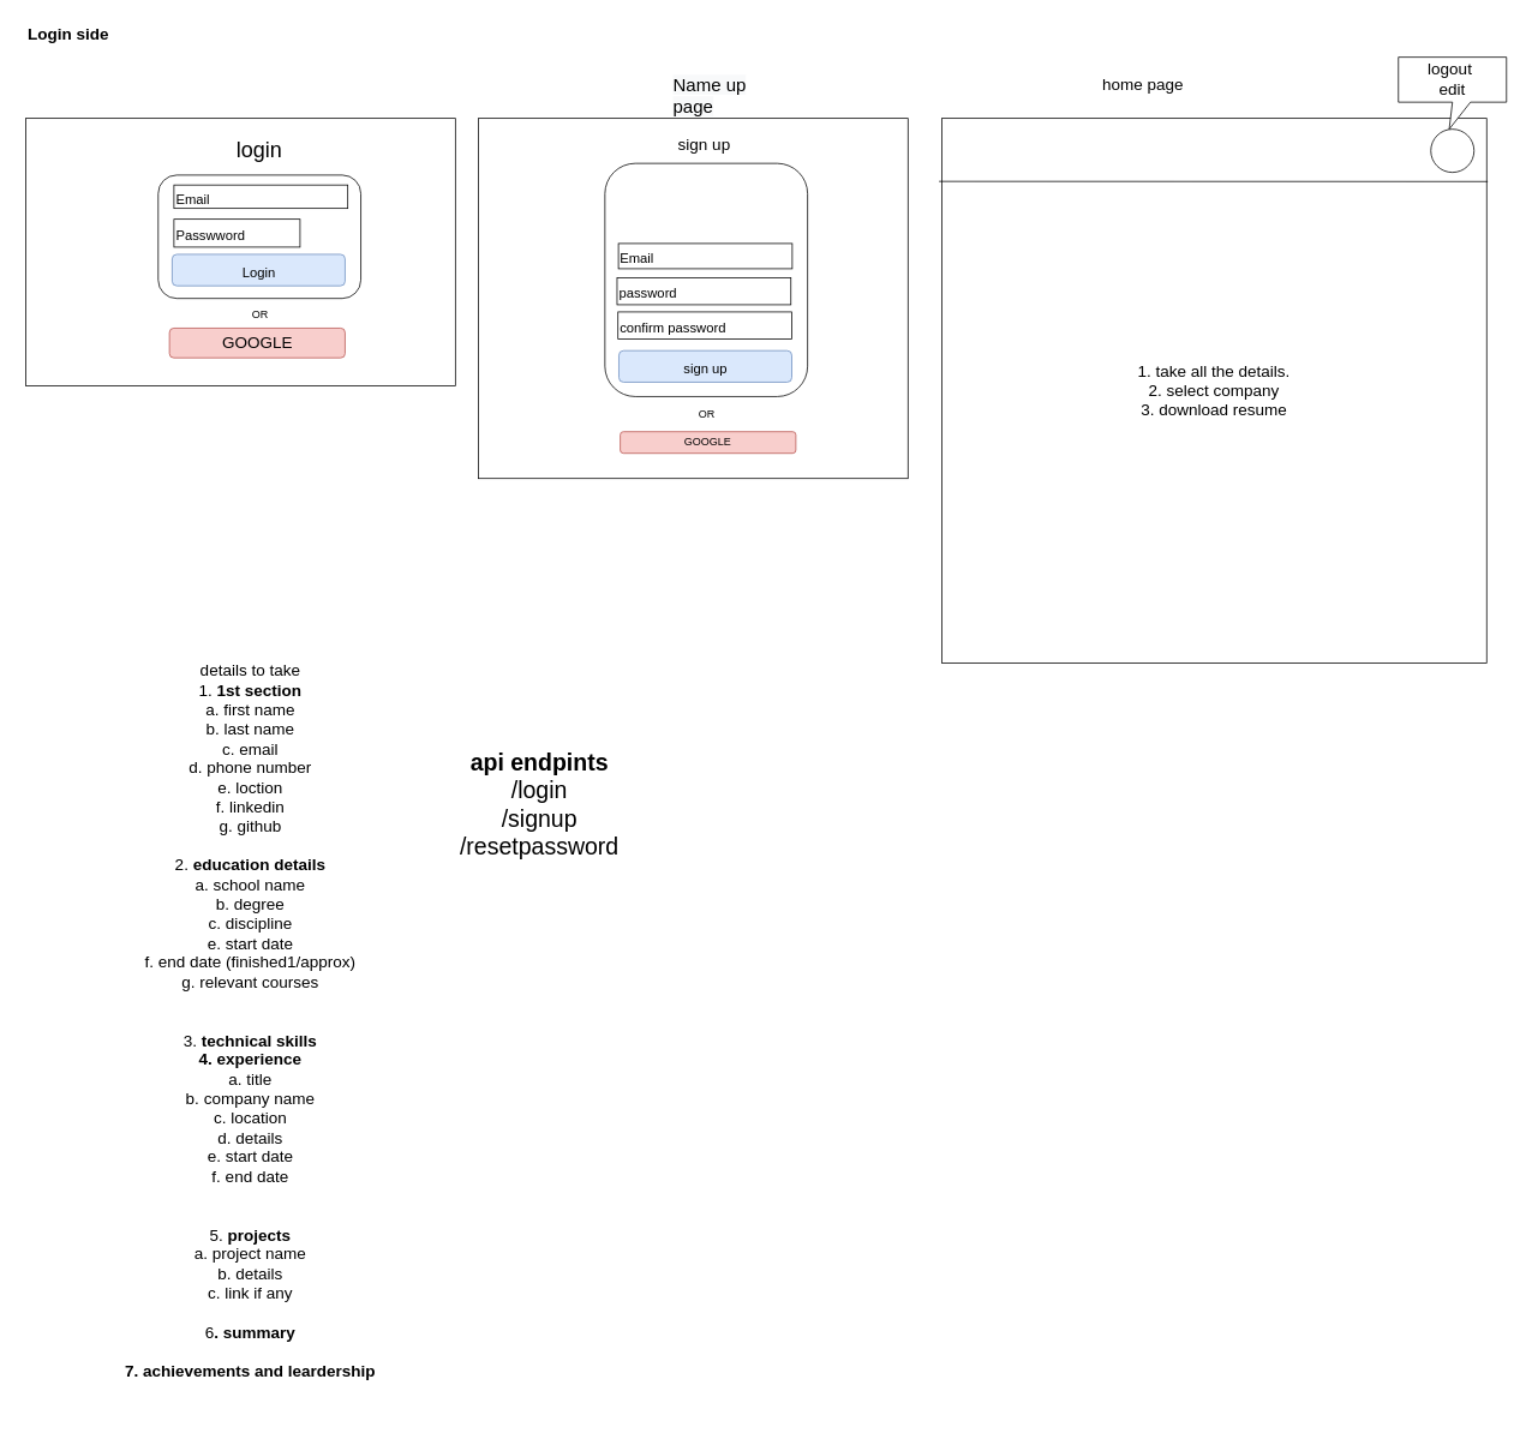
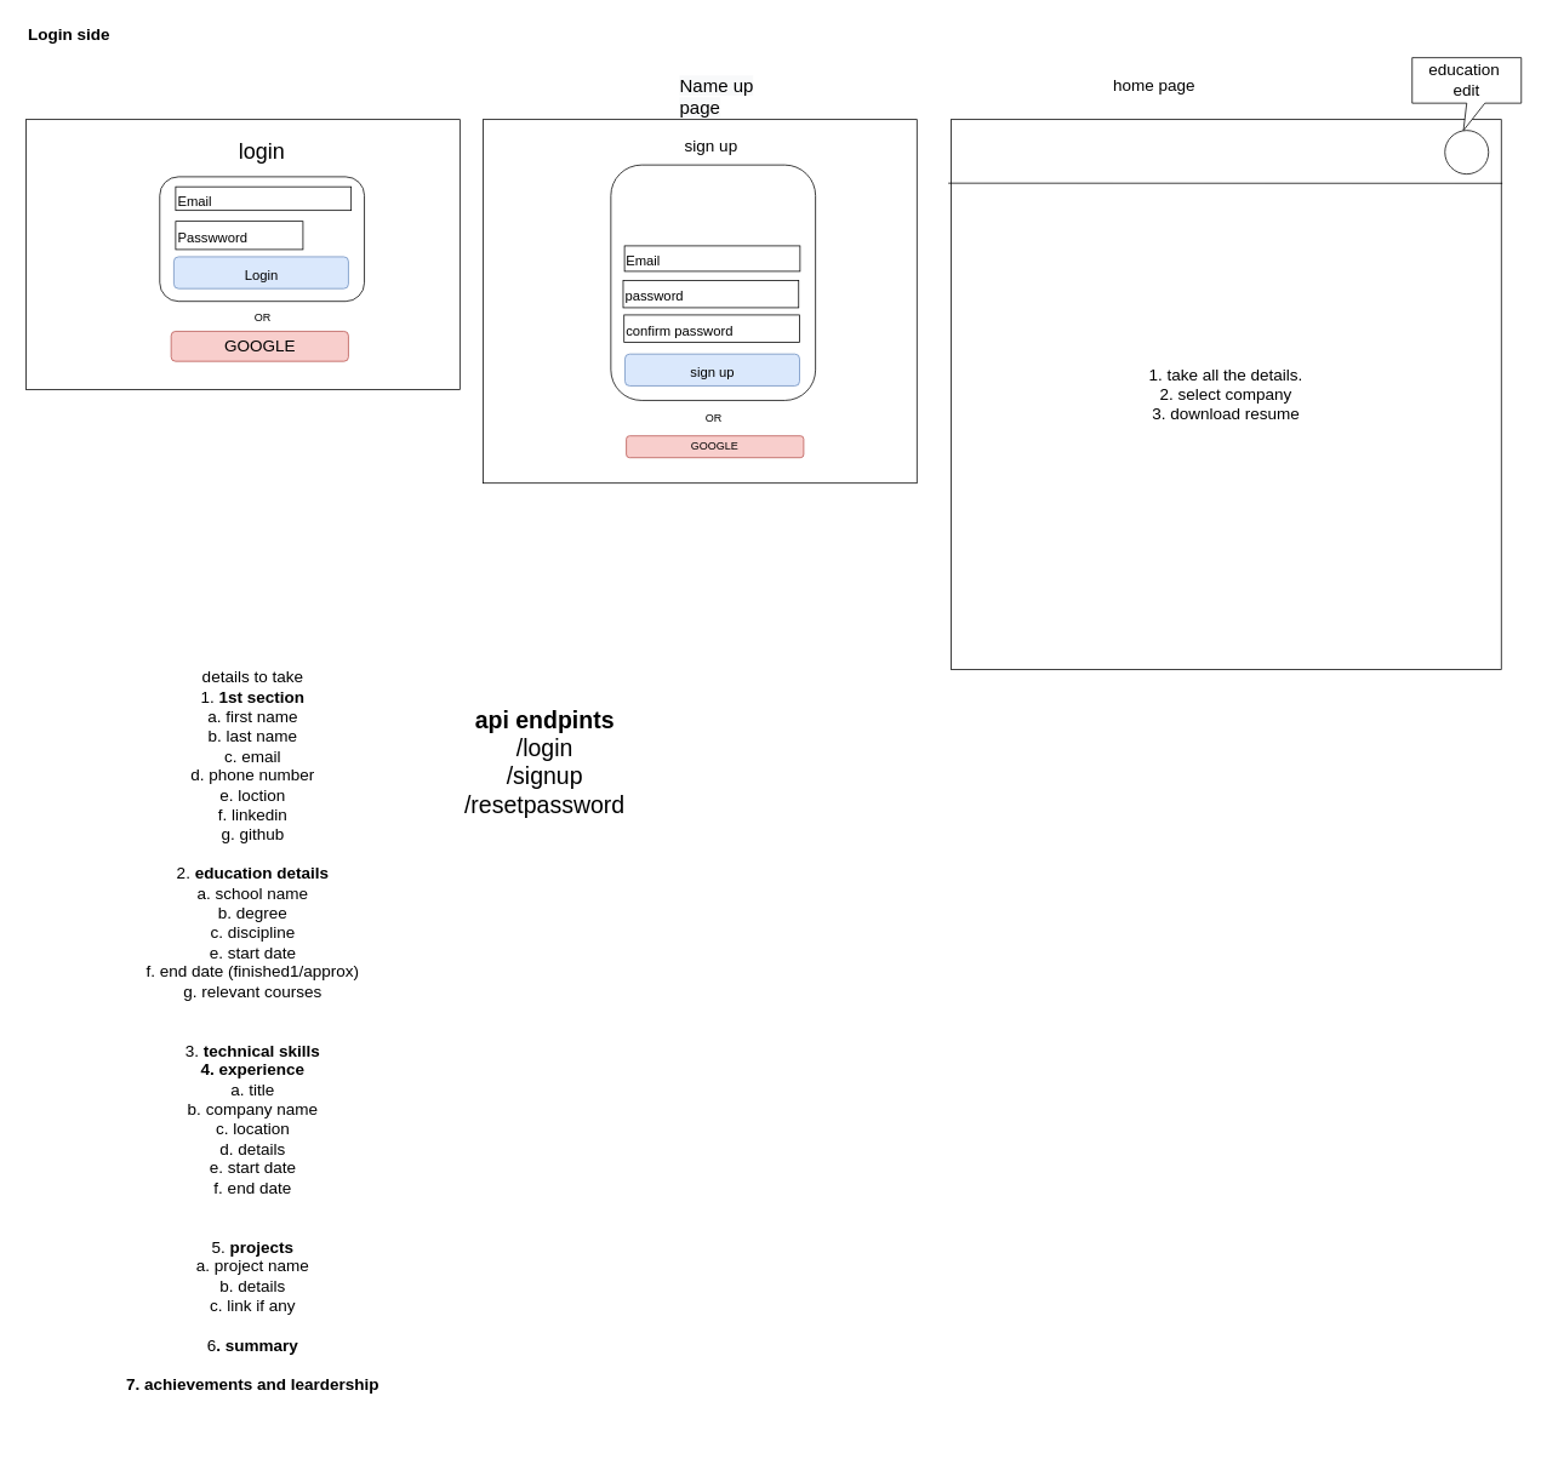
  <mxCell id="0" />
  <mxCell id="1" parent="0" />
  <mxCell id="2" value="&lt;font size=&quot;1&quot; style=&quot;&quot;&gt;&lt;b style=&quot;font-size: 18px;&quot;&gt;Login side&lt;/b&gt;&lt;/font&gt;" style="text;html=1;align=center;verticalAlign=middle;resizable=0;points=[];autosize=1;strokeColor=none;fillColor=none;fontSize=19;" vertex="1" parent="1"><mxGeometry x="20" y="20" width="109" height="35" as="geometry" /></mxCell>
  <mxCell id="3" value="" style="rounded=0;whiteSpace=wrap;html=1;fontSize=20;" vertex="1" parent="1"><mxGeometry x="28" y="131" width="477" height="297" as="geometry" /></mxCell>
  <mxCell id="4" value="&lt;span style=&quot;font-size: 24px&quot;&gt;login&lt;/span&gt;" style="text;html=1;align=center;verticalAlign=middle;resizable=0;points=[];autosize=1;strokeColor=none;" vertex="1" parent="1"><mxGeometry x="256.5" y="156" width="60" height="22" as="geometry" /></mxCell>
  <mxCell id="5" value="" style="rounded=1;whiteSpace=wrap;html=1;fontSize=20;" vertex="1" parent="1"><mxGeometry x="175" y="194" width="225" height="137" as="geometry" /></mxCell>
  <mxCell id="6" value="&lt;font style=&quot;font-size: 15px&quot;&gt;Email&lt;/font&gt;" style="rounded=0;whiteSpace=wrap;html=1;fontSize=20;align=left;" vertex="1" parent="1"><mxGeometry x="192.5" y="205" width="193" height="26" as="geometry" /></mxCell>
  <mxCell id="7" value="&lt;span style=&quot;font-size: 15px&quot;&gt;Passwword&lt;/span&gt;" style="rounded=0;whiteSpace=wrap;html=1;fontSize=20;align=left;" vertex="1" parent="1"><mxGeometry x="192.5" y="243" width="140" height="31" as="geometry" /></mxCell>
  <mxCell id="8" value="&lt;font style=&quot;font-size: 15px&quot;&gt;Login&lt;/font&gt;" style="rounded=1;whiteSpace=wrap;html=1;fontSize=20;fillColor=#dae8fc;strokeColor=#6c8ebf;align=center;" vertex="1" parent="1"><mxGeometry x="190.5" y="282" width="192" height="35" as="geometry" /></mxCell>
  <mxCell id="9" value="OR" style="text;html=1;align=center;verticalAlign=middle;resizable=0;points=[];autosize=1;strokeColor=none;" vertex="1" parent="1"><mxGeometry x="273.5" y="340" width="28" height="18" as="geometry" /></mxCell>
  <mxCell id="10" value="&lt;font style=&quot;font-size: 18px&quot;&gt;GOOGLE&lt;/font&gt;" style="rounded=1;whiteSpace=wrap;html=1;fillColor=#f8cecc;strokeColor=#b85450;" vertex="1" parent="1"><mxGeometry x="187.5" y="364" width="195" height="33" as="geometry" /></mxCell>
  <mxCell id="11" value="" style="rounded=0;whiteSpace=wrap;html=1;fontSize=20;" vertex="1" parent="1"><mxGeometry x="530.5" y="131" width="477" height="400" as="geometry" /></mxCell>
  <mxCell id="12" value="&lt;font style=&quot;font-size: 18px&quot;&gt;sign up&lt;/font&gt;" style="text;html=1;align=center;verticalAlign=middle;resizable=0;points=[];autosize=1;strokeColor=none;" vertex="1" parent="1"><mxGeometry x="747" y="151" width="68" height="19" as="geometry" /></mxCell>
  <mxCell id="13" value="OR" style="text;html=1;align=center;verticalAlign=middle;resizable=0;points=[];autosize=1;strokeColor=none;" vertex="1" parent="1"><mxGeometry x="769.5" y="451" width="28" height="18" as="geometry" /></mxCell>
  <mxCell id="14" value="&lt;font style=&quot;font-size: 12px&quot;&gt;GOOGLE&lt;/font&gt;" style="rounded=1;whiteSpace=wrap;html=1;fillColor=#f8cecc;strokeColor=#b85450;" vertex="1" parent="1"><mxGeometry x="688" y="479" width="195" height="24" as="geometry" /></mxCell>
  <mxCell id="15" value="" style="rounded=1;whiteSpace=wrap;html=1;fontSize=20;" vertex="1" parent="1"><mxGeometry x="671" y="181" width="225" height="259" as="geometry" /></mxCell>
  <mxCell id="16" value="&lt;span style=&quot;font-size: 15px&quot;&gt;Email&lt;/span&gt;" style="rounded=0;whiteSpace=wrap;html=1;fontSize=20;align=left;" vertex="1" parent="1"><mxGeometry x="686" y="270" width="193" height="28" as="geometry" /></mxCell>
  <mxCell id="17" value="&lt;font style=&quot;font-size: 15px&quot;&gt;sign up&lt;/font&gt;" style="rounded=1;whiteSpace=wrap;html=1;fontSize=20;fillColor=#dae8fc;strokeColor=#6c8ebf;align=center;" vertex="1" parent="1"><mxGeometry x="686.5" y="389" width="192" height="35" as="geometry" /></mxCell>
  <mxCell id="18" value="&lt;font style=&quot;font-size: 15px&quot;&gt;password&lt;/font&gt;&lt;span style=&quot;color: rgba(0 , 0 , 0 , 0) ; font-family: monospace ; font-size: 0px&quot;&gt;%3CmxGraphModel%3E%3Croot%3E%3CmxCell%20id%3D%220%22%2F%3E%3CmxCell%20id%3D%221%22%20parent%3D%220%22%2F%3E%3CmxCell%20id%3D%222%22%20value%3D%22%26lt%3Bfont%20style%3D%26quot%3Bfont-size%3A%2015px%26quot%3B%26gt%3BCollege%20name%26lt%3B%2Ffont%26gt%3B%22%20style%3D%22rounded%3D0%3BwhiteSpace%3Dwrap%3Bhtml%3D1%3BfontSize%3D20%3Balign%3Dleft%3B%22%20vertex%3D%221%22%20parent%3D%221%22%3E%3CmxGeometry%20x%3D%221242%22%20y%3D%221350%22%20width%3D%22193%22%20height%3D%2230%22%20as%3D%22geometry%22%2F%3E%3C%2FmxCell%3E%3C%2Froot%3E%3C%2FmxGraphModel%3E&lt;/span&gt;" style="rounded=0;whiteSpace=wrap;html=1;fontSize=20;align=left;" vertex="1" parent="1"><mxGeometry x="684.5" y="308" width="193" height="30" as="geometry" /></mxCell>
  <mxCell id="19" value="&lt;font style=&quot;font-size: 15px&quot;&gt;confirm password&lt;/font&gt;&lt;span style=&quot;color: rgba(0 , 0 , 0 , 0) ; font-family: monospace ; font-size: 0px&quot;&gt;%3CmxGraphModel%3E%3Croot%3E%3CmxCell%20id%3D%220%22%2F%3E%3CmxCell%20id%3D%221%22%20parent%3D%220%22%2F%3E%3CmxCell%20id%3D%222%22%20value%3D%22%26lt%3Bfont%20style%3D%26quot%3Bfont-size%3A%2015px%26quot%3B%26gt%3BCollege%20name%26lt%3B%2Ffont%26gt%3B%22%20style%3D%22rounded%3D0%3BwhiteSpace%3Dwrap%3Bhtml%3D1%3BfontSize%3D20%3Balign%3Dleft%3B%22%20vertex%3D%221%22%20parent%3D%221%22%3E%3CmxGeometry%20x%3D%221242%22%20y%3D%221350%22%20width%3D%22193%22%20height%3D%2230%22%20as%3D%22geometry%22%2F%3E%3C%2FmxCell%3E%3C%2Froot%3E%3C%2FmxGraphModel%3E&lt;/span&gt;" style="rounded=0;whiteSpace=wrap;html=1;fontSize=20;align=left;" vertex="1" parent="1"><mxGeometry x="685.5" y="346" width="193" height="30" as="geometry" /></mxCell>
  <mxCell id="20" value="&lt;span style=&quot;color: rgb(0 , 0 , 0) ; font-family: &amp;#34;helvetica&amp;#34; ; font-size: 20px ; font-style: normal ; font-weight: 400 ; letter-spacing: normal ; text-align: center ; text-indent: 0px ; text-transform: none ; word-spacing: 0px ; background-color: rgb(248 , 249 , 250) ; display: inline ; float: none&quot;&gt;Name up page&lt;/span&gt;" style="text;whiteSpace=wrap;html=1;" vertex="1" parent="1"><mxGeometry x="745.133" y="75.467" width="126" height="30" as="geometry" /></mxCell>
  <mxCell id="21" value="home page&lt;br&gt;" style="text;html=1;align=center;verticalAlign=middle;resizable=0;points=[];autosize=1;strokeColor=none;fillColor=none;fontSize=18;" vertex="1" parent="1"><mxGeometry x="1214" y="77" width="108" height="34" as="geometry" /></mxCell>
  <mxCell id="22" value="1. take all the details.&lt;br&gt;2. select company&lt;br&gt;3. download resume" style="whiteSpace=wrap;html=1;aspect=fixed;fontSize=18;" vertex="1" parent="1"><mxGeometry x="1045" y="131" width="605" height="605" as="geometry" /></mxCell>
  <mxCell id="23" value="" style="endArrow=none;html=1;rounded=0;fontSize=18;entryX=1.002;entryY=0.116;entryDx=0;entryDy=0;entryPerimeter=0;" edge="1" parent="1" target="22"><mxGeometry width="50" height="50" relative="1" as="geometry"><mxPoint x="1042" y="201" as="sourcePoint" /><mxPoint x="1026" y="430" as="targetPoint" /></mxGeometry></mxCell>
  <mxCell id="24" value="" style="ellipse;whiteSpace=wrap;html=1;aspect=fixed;fontSize=18;" vertex="1" parent="1"><mxGeometry x="1588" y="143" width="48" height="48" as="geometry" /></mxCell>
  <mxCell id="25" value="details to take&lt;br&gt;1. &lt;b&gt;1st section&lt;/b&gt;&lt;br&gt;a. first name&lt;br&gt;b. last name&lt;br&gt;c. email&lt;br&gt;d. phone number&lt;br&gt;e. loction&lt;br&gt;f. linkedin&lt;br&gt;g. github&lt;br&gt;&lt;br&gt;2. &lt;b&gt;education details&lt;br&gt;&lt;/b&gt;a. school name&lt;br&gt;b. degree&lt;br&gt;c. discipline&lt;br&gt;e. start date&lt;br&gt;f. end date (finished1/approx)&lt;br&gt;g. relevant courses&lt;br&gt;&lt;br&gt;&lt;br&gt;3. &lt;b&gt;technical skills&lt;/b&gt;&lt;br&gt;&lt;b&gt;4. experience&lt;br&gt;&lt;/b&gt;a. title&lt;br&gt;b. company name&lt;br&gt;c. location&lt;br&gt;d. details&lt;br&gt;e. start date&lt;br&gt;f. end date&lt;br&gt;&lt;br&gt;&lt;br&gt;5. &lt;b&gt;projects&lt;br&gt;&lt;/b&gt;a. project name&lt;br&gt;b. details&lt;br&gt;c. link if any&lt;br&gt;&lt;br&gt;6&lt;b&gt;. summary&lt;br&gt;&lt;br&gt;7. achievements and leardership&lt;br&gt;&lt;/b&gt;&lt;br&gt;&lt;br&gt;" style="text;html=1;align=center;verticalAlign=middle;resizable=0;points=[];autosize=1;strokeColor=none;fillColor=none;fontSize=18;" vertex="1" parent="1"><mxGeometry x="129" y="729" width="296" height="854" as="geometry" /></mxCell>
- <mxCell id="26" value="logout&amp;nbsp;&lt;br&gt;edit" style="shape=callout;whiteSpace=wrap;html=1;perimeter=calloutPerimeter;fontSize=18;position2=0.47;" vertex="1" parent="1"><mxGeometry x="1552" y="63" width="120" height="80" as="geometry" /></mxCell>
- <mxCell id="27" value="&lt;font style=&quot;font-size: 26px;&quot;&gt;&lt;b&gt;api endpints&lt;br&gt;&lt;/b&gt;/login&lt;br&gt;/signup&lt;br&gt;/resetpassword&lt;br&gt;&lt;br&gt;&lt;/font&gt;" style="text;html=1;align=center;verticalAlign=middle;resizable=0;points=[];autosize=1;strokeColor=none;fillColor=none;fontSize=18;" vertex="1" parent="1"><mxGeometry x="501" y="825" width="194" height="168" as="geometry" /></mxCell>
+ <mxCell id="26" value="education&amp;nbsp;&lt;br&gt;edit" style="shape=callout;whiteSpace=wrap;html=1;perimeter=calloutPerimeter;fontSize=18;position2=0.47;" vertex="1" parent="1"><mxGeometry x="1552" y="63" width="120" height="80" as="geometry" /></mxCell>
+ <mxCell id="27" value="&lt;font style=&quot;font-size: 26px;&quot;&gt;&lt;b&gt;api endpints&lt;br&gt;&lt;/b&gt;/login&lt;br&gt;/signup&lt;br&gt;/resetpassword&lt;br&gt;&lt;br&gt;&lt;/font&gt;" style="text;html=1;align=center;verticalAlign=middle;resizable=0;points=[];autosize=1;strokeColor=none;fillColor=none;fontSize=18;" vertex="1" parent="1"><mxGeometry x="501" y="770" width="194" height="168" as="geometry" /></mxCell>
